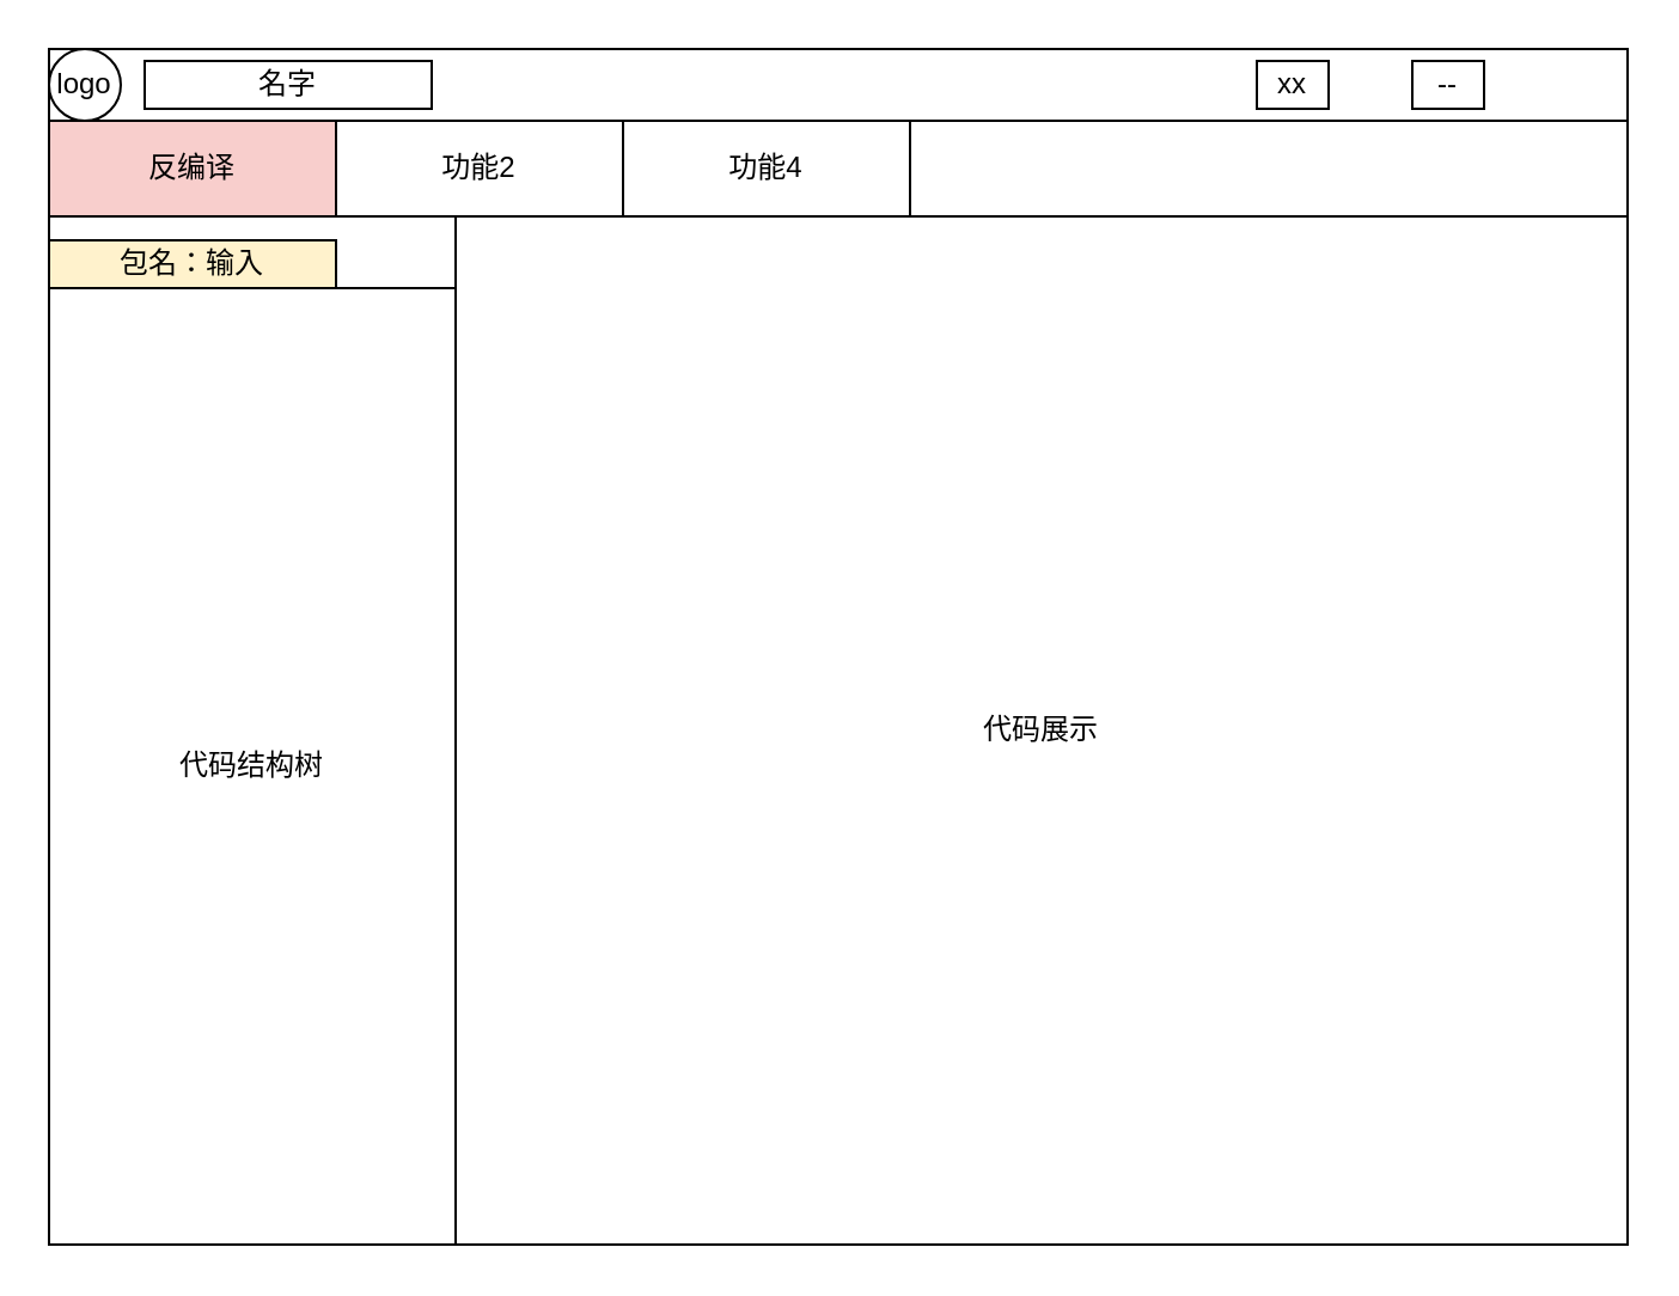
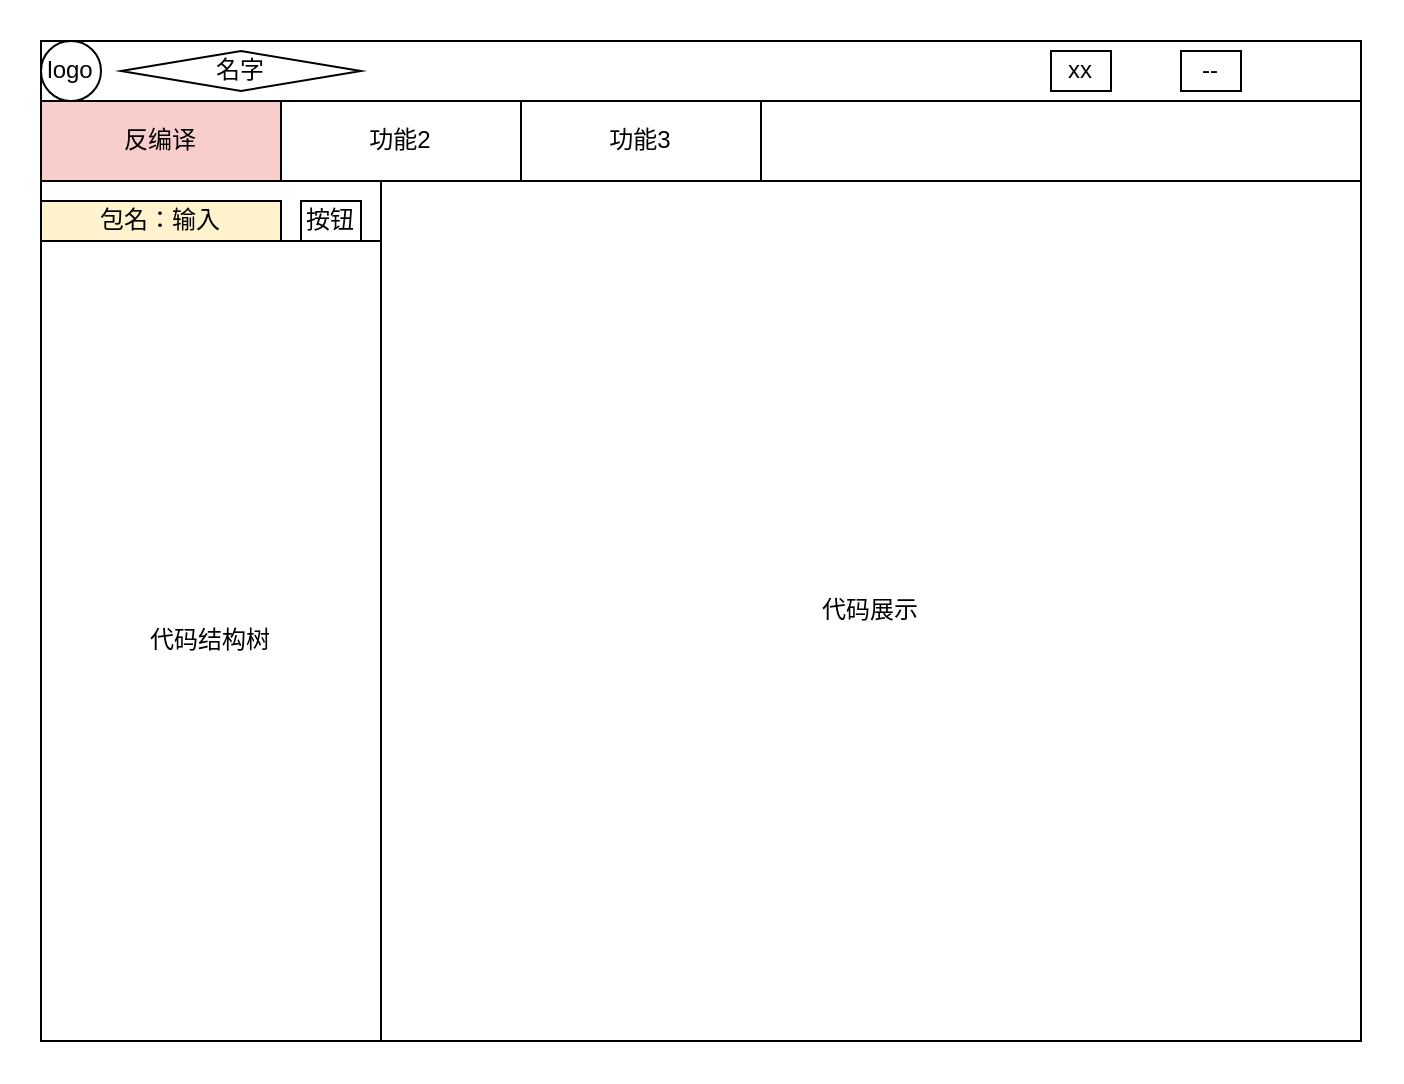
  <mxCell id="0" />
  <mxCell id="1" parent="0" />
  <mxCell id="2" value="" style="rounded=0;whiteSpace=wrap;html=1;" vertex="1" parent="1"><mxGeometry x="20" y="20" width="660" height="500" as="geometry" /></mxCell>
  <mxCell id="3" value="" style="rounded=0;whiteSpace=wrap;html=1;" vertex="1" parent="1"><mxGeometry x="20" y="20" width="660" height="30" as="geometry" /></mxCell>
  <mxCell id="4" value="logo" style="ellipse;whiteSpace=wrap;html=1;aspect=fixed;" vertex="1" parent="1"><mxGeometry x="20" y="20" width="30" height="30" as="geometry" /></mxCell>
- <mxCell id="5" value="名字" style="rounded=0;whiteSpace=wrap;html=1;" vertex="1" parent="1"><mxGeometry x="60" y="25" width="120" height="20" as="geometry" /></mxCell>
+ <mxCell id="5" value="名字" style="rhombus;whiteSpace=wrap;html=1;" vertex="1" parent="1"><mxGeometry x="60" y="25" width="120" height="20" as="geometry" /></mxCell>
  <mxCell id="6" value="--" style="rounded=0;whiteSpace=wrap;html=1;" vertex="1" parent="1"><mxGeometry x="590" y="25" width="30" height="20" as="geometry" /></mxCell>
  <mxCell id="7" value="xx" style="rounded=0;whiteSpace=wrap;html=1;" vertex="1" parent="1"><mxGeometry x="525" y="25" width="30" height="20" as="geometry" /></mxCell>
  <mxCell id="8" value="反编译" style="rounded=0;whiteSpace=wrap;html=1;fillColor=#f8cecc;" vertex="1" parent="1"><mxGeometry x="20" y="50" width="120" height="40" as="geometry" /></mxCell>
  <mxCell id="9" value="功能2" style="rounded=0;whiteSpace=wrap;html=1;" vertex="1" parent="1"><mxGeometry x="140" y="50" width="120" height="40" as="geometry" /></mxCell>
- <mxCell id="10" value="功能4" style="rounded=0;whiteSpace=wrap;html=1;" vertex="1" parent="1"><mxGeometry x="260" y="50" width="120" height="40" as="geometry" /></mxCell>
+ <mxCell id="10" value="功能3" style="rounded=0;whiteSpace=wrap;html=1;" vertex="1" parent="1"><mxGeometry x="260" y="50" width="120" height="40" as="geometry" /></mxCell>
  <mxCell id="11" value="" style="rounded=0;whiteSpace=wrap;html=1;" vertex="1" parent="1"><mxGeometry x="20" y="90" width="650" height="430" as="geometry" /></mxCell>
  <mxCell id="12" value="代码结构树" style="rounded=0;whiteSpace=wrap;html=1;" vertex="1" parent="1"><mxGeometry x="20" y="120" width="170" height="400" as="geometry" /></mxCell>
  <mxCell id="13" value="代码展示" style="rounded=0;whiteSpace=wrap;html=1;" vertex="1" parent="1"><mxGeometry x="190" y="90" width="490" height="430" as="geometry" /></mxCell>
  <mxCell id="14" value="包名：输入" style="rounded=0;whiteSpace=wrap;html=1;fillColor=#fff2cc;" vertex="1" parent="1"><mxGeometry x="20" y="100" width="120" height="20" as="geometry" /></mxCell>
+ <mxCell id="15" value="按钮" style="rounded=0;whiteSpace=wrap;html=1;" vertex="1" parent="1"><mxGeometry x="150" y="100" width="30" height="20" as="geometry" /></mxCell>
